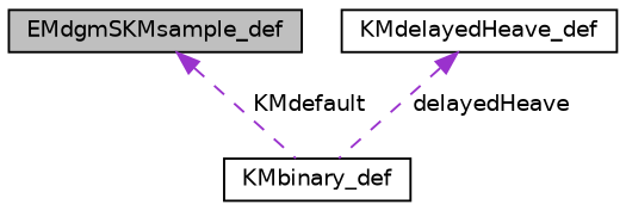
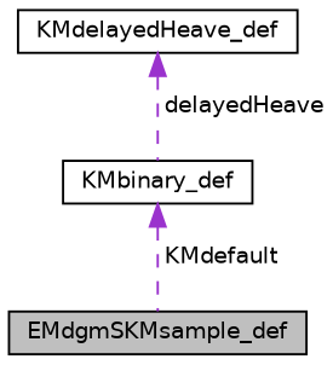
  digraph {
    node [color=black fillcolor=white fontname=Helvetica fontsize=10 shape=record style=filled]
    edge [color=darkorchid3 dir=back fontname=Helvetica fontsize=10 labelfontname=Helvetica labelfontsize=10 style=dashed]
    n1 [fillcolor=grey75 fontcolor=black height=0.2 label=EMdgmSKMsample_def width=0.4]
    n2 [height=0.2 label=KMbinary_def width=0.4]
    n3 [height=0.2 label=KMdelayedHeave_def width=0.4]
-   n1 -> n2 [label=" KMdefault"]
+   n2 -> n1 [label=" KMdefault"]
    n3 -> n2 [label=" delayedHeave"]
  }
